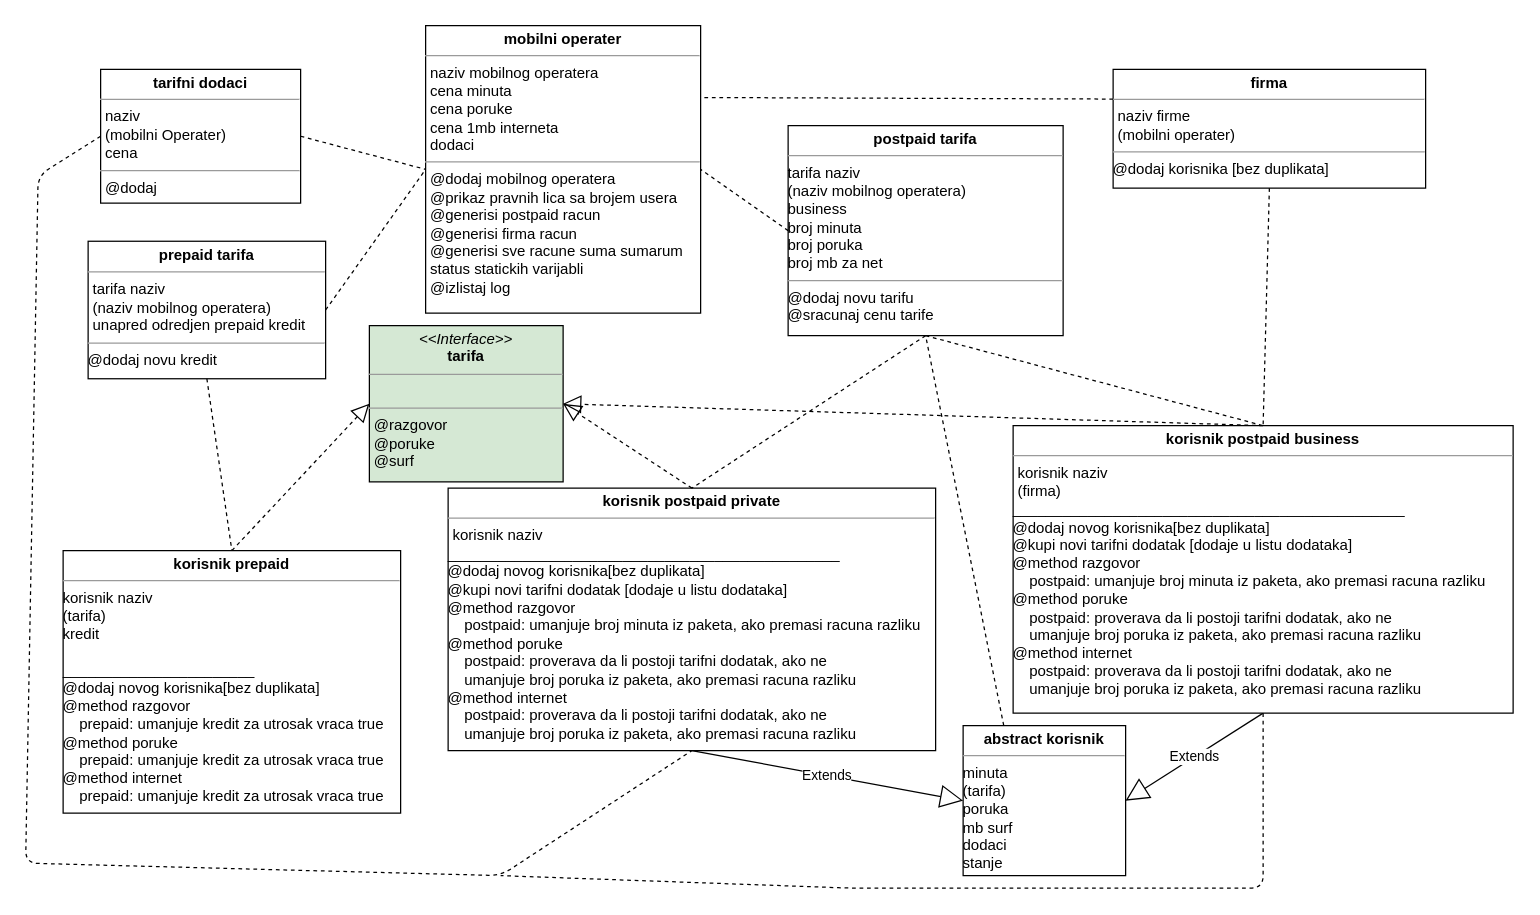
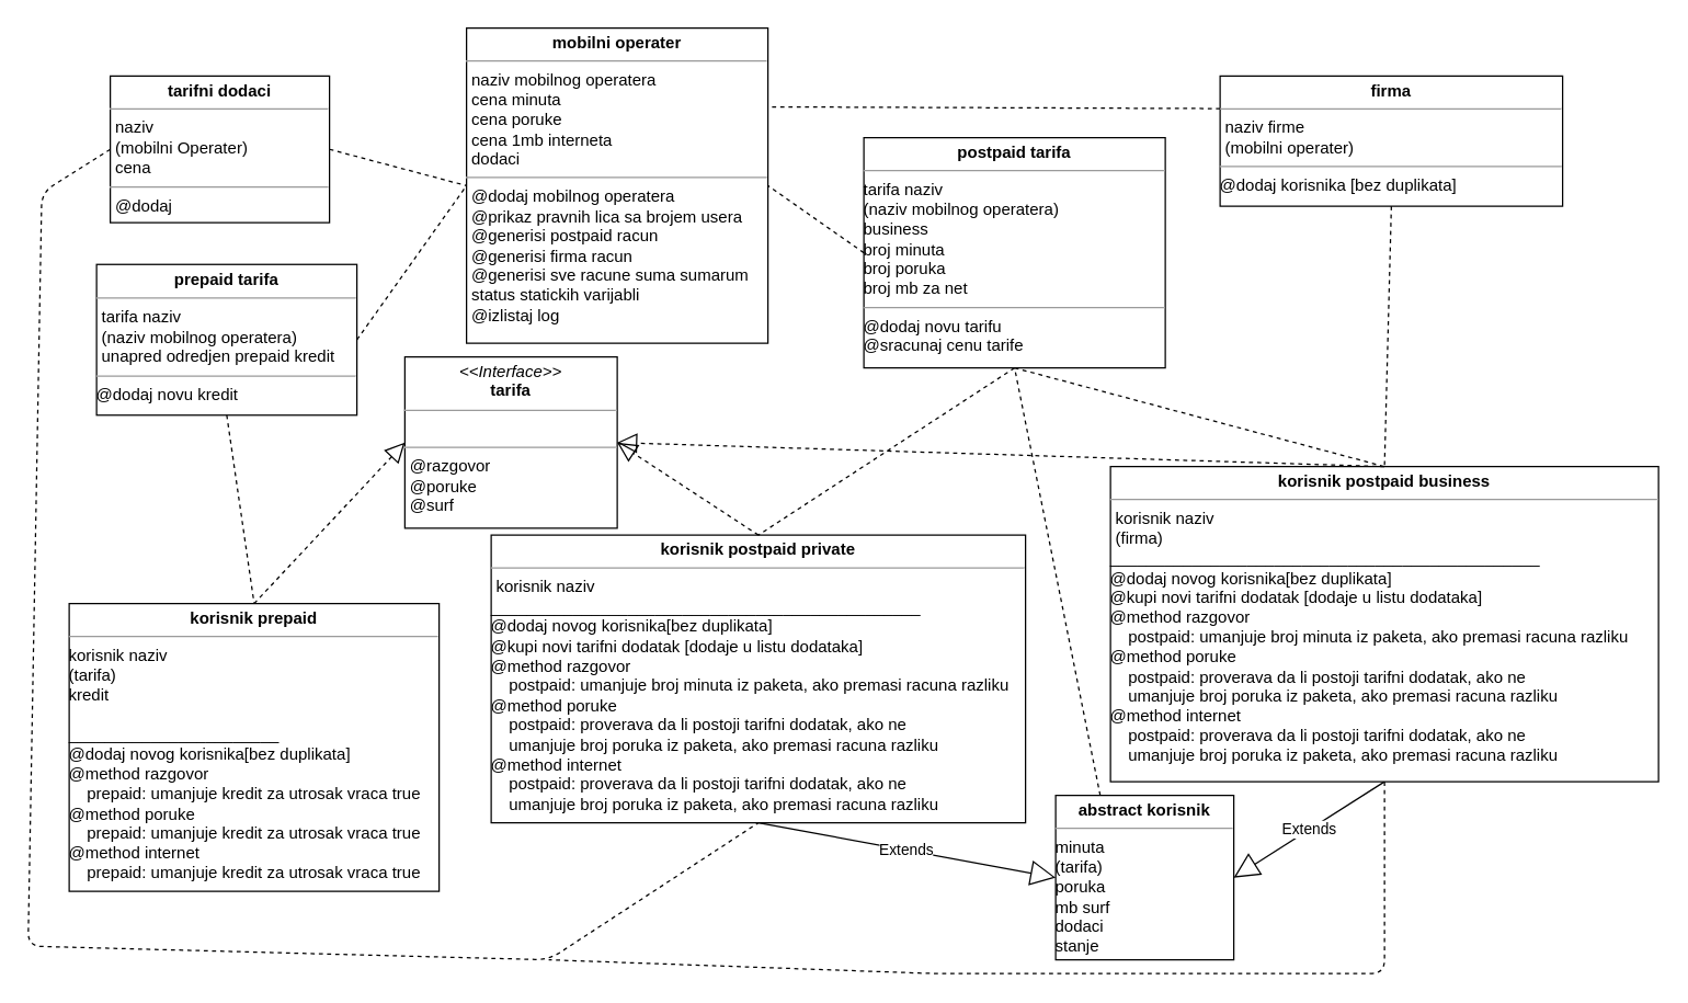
  <mxCell id="0" />
  <mxCell id="1" parent="0" />
  <mxCell id="2" value="&lt;p style=&quot;margin: 0px ; margin-top: 4px ; text-align: center&quot;&gt;&lt;b&gt;mobilni operater&lt;/b&gt;&lt;br&gt;&lt;/p&gt;&lt;hr size=&quot;1&quot;&gt;&lt;p style=&quot;margin: 0px ; margin-left: 4px&quot;&gt;naziv mobilnog operatera&lt;br&gt;&lt;/p&gt;&lt;p style=&quot;margin: 0px ; margin-left: 4px&quot;&gt;cena minuta&lt;/p&gt;&lt;p style=&quot;margin: 0px ; margin-left: 4px&quot;&gt;cena poruke&lt;/p&gt;&lt;p style=&quot;margin: 0px ; margin-left: 4px&quot;&gt;cena 1mb interneta&lt;/p&gt;&lt;p style=&quot;margin: 0px ; margin-left: 4px&quot;&gt;dodaci&lt;br&gt;&lt;/p&gt;&lt;hr size=&quot;1&quot;&gt;&lt;p style=&quot;margin: 0px ; margin-left: 4px&quot;&gt;@dodaj mobilnog operatera&lt;/p&gt;&lt;p style=&quot;margin: 0px ; margin-left: 4px&quot;&gt;@prikaz pravnih lica sa brojem usera&lt;/p&gt;&lt;p style=&quot;margin: 0px ; margin-left: 4px&quot;&gt;@generisi postpaid racun&lt;/p&gt;&lt;p style=&quot;margin: 0px ; margin-left: 4px&quot;&gt;@generisi firma racun&lt;br&gt;&lt;/p&gt;&lt;p style=&quot;margin: 0px ; margin-left: 4px&quot;&gt;@generisi sve racune suma sumarum&lt;/p&gt;&lt;p style=&quot;margin: 0px ; margin-left: 4px&quot;&gt;status statickih varijabli&lt;br&gt;&lt;/p&gt;&lt;p style=&quot;margin: 0px ; margin-left: 4px&quot;&gt;@izlistaj log&lt;br&gt;&lt;/p&gt;&lt;p style=&quot;margin: 0px ; margin-left: 4px&quot;&gt;&lt;br&gt;&lt;/p&gt;" style="verticalAlign=top;align=left;overflow=fill;fontSize=12;fontFamily=Helvetica;html=1;" parent="1" vertex="1"><mxGeometry x="340" y="20" width="220" height="230" as="geometry" /></mxCell>
  <mxCell id="3" value="&lt;p style=&quot;margin: 0px ; margin-top: 4px ; text-align: center&quot;&gt;&lt;b&gt;korisnik postpaid private&lt;/b&gt;&lt;br&gt;&lt;/p&gt;&lt;hr size=&quot;1&quot;&gt;&lt;p style=&quot;margin: 0px ; margin-left: 4px&quot;&gt;korisnik naziv&lt;br&gt;&lt;/p&gt;_______________________________________________&lt;br&gt;&lt;div&gt;@dodaj novog korisnika[bez duplikata]&lt;/div&gt;&lt;div&gt;@kupi novi tarifni dodatak [dodaje u listu dodataka]&lt;/div&gt;&lt;div&gt;&lt;div&gt;@method razgovor&lt;br&gt;&lt;/div&gt;&lt;div&gt;&amp;nbsp;&amp;nbsp;&amp;nbsp; postpaid: umanjuje broj minuta iz paketa, ako premasi racuna razliku&lt;br&gt;&lt;/div&gt;&lt;div&gt;@method poruke&lt;br&gt;&lt;/div&gt;&lt;div&gt;&amp;nbsp;&amp;nbsp;&amp;nbsp; postpaid: proverava da li postoji tarifni dodatak, ako ne&lt;br&gt;&lt;/div&gt;&lt;div&gt;&amp;nbsp;&amp;nbsp;&amp;nbsp; umanjuje broj poruka iz paketa, ako premasi racuna razliku&lt;br&gt;&lt;/div&gt;&lt;div&gt;@method internet&lt;br&gt;&lt;/div&gt;&lt;div&gt;&amp;nbsp;&amp;nbsp;&amp;nbsp; postpaid: proverava da li postoji tarifni dodatak, ako ne&lt;br&gt;&lt;/div&gt;&lt;div&gt;&amp;nbsp;&amp;nbsp;&amp;nbsp; umanjuje broj poruka iz paketa, ako premasi racuna razliku&lt;/div&gt;&lt;/div&gt;" style="verticalAlign=top;align=left;overflow=fill;fontSize=12;fontFamily=Helvetica;html=1;" parent="1" vertex="1"><mxGeometry x="358" y="390" width="390" height="210" as="geometry" /></mxCell>
  <mxCell id="4" value="&lt;p style=&quot;margin: 0px ; margin-top: 4px ; text-align: center&quot;&gt;&lt;b&gt;firma&lt;/b&gt;&lt;br&gt;&lt;/p&gt;&lt;hr size=&quot;1&quot;&gt;&lt;p style=&quot;margin: 0px ; margin-left: 4px&quot;&gt;naziv firme&lt;/p&gt;&lt;p style=&quot;margin: 0px ; margin-left: 4px&quot;&gt;(mobilni operater)&lt;/p&gt;&lt;hr size=&quot;1&quot;&gt;&lt;div&gt;@dodaj korisnika [bez duplikata]&lt;/div&gt;" style="verticalAlign=top;align=left;overflow=fill;fontSize=12;fontFamily=Helvetica;html=1;" parent="1" vertex="1"><mxGeometry x="890" y="55" width="250" height="95" as="geometry" /></mxCell>
  <mxCell id="5" value="&lt;p style=&quot;margin: 0px ; margin-top: 4px ; text-align: center&quot;&gt;&lt;b&gt;postpaid tarifa&lt;/b&gt;&lt;br&gt;&lt;/p&gt;&lt;hr size=&quot;1&quot;&gt;&lt;div&gt;tarifa naziv&lt;br&gt;&lt;/div&gt;&lt;div&gt;(naziv mobilnog operatera)&lt;/div&gt;&lt;div&gt;business&lt;br&gt;&lt;/div&gt;&lt;div&gt;broj minuta&lt;/div&gt;&lt;div&gt;broj poruka&lt;/div&gt;&lt;div&gt;broj mb za net&lt;/div&gt;&lt;hr size=&quot;1&quot;&gt;&lt;div&gt;@dodaj novu tarifu&lt;/div&gt;&lt;div&gt;@sracunaj cenu tarife&lt;br&gt;&lt;/div&gt;" style="verticalAlign=top;align=left;overflow=fill;fontSize=12;fontFamily=Helvetica;html=1;" parent="1" vertex="1"><mxGeometry x="630" y="100" width="220" height="168" as="geometry" /></mxCell>
  <mxCell id="6" value="&lt;p style=&quot;margin: 0px ; margin-top: 4px ; text-align: center&quot;&gt;&lt;b&gt;prepaid tarifa&lt;/b&gt;&lt;br&gt;&lt;/p&gt;&lt;hr size=&quot;1&quot;&gt;&lt;p style=&quot;margin: 0px ; margin-left: 4px&quot;&gt;tarifa naziv&lt;br&gt;&lt;/p&gt;&lt;p style=&quot;margin: 0px ; margin-left: 4px&quot;&gt;(naziv mobilnog operatera)&lt;/p&gt;&lt;p style=&quot;margin: 0px ; margin-left: 4px&quot;&gt;unapred odredjen prepaid kredit&lt;/p&gt;&lt;hr size=&quot;1&quot;&gt;&lt;div&gt;@dodaj novu kredit&lt;/div&gt;" style="verticalAlign=top;align=left;overflow=fill;fontSize=12;fontFamily=Helvetica;html=1;" parent="1" vertex="1"><mxGeometry x="70" y="192.5" width="190" height="110" as="geometry" /></mxCell>
- <mxCell id="7" value="&lt;p style=&quot;margin: 0px ; margin-top: 4px ; text-align: center&quot;&gt;&lt;i&gt;&amp;lt;&amp;lt;Interface&amp;gt;&amp;gt;&lt;/i&gt;&lt;br&gt;&lt;b&gt;tarifa&lt;/b&gt;&lt;/p&gt;&lt;hr size=&quot;1&quot;&gt;&lt;p style=&quot;margin: 0px ; margin-left: 4px&quot;&gt;&lt;br&gt;&lt;/p&gt;&lt;hr size=&quot;1&quot;&gt;&lt;p style=&quot;margin: 0px ; margin-left: 4px&quot;&gt;@razgovor&lt;/p&gt;&lt;p style=&quot;margin: 0px ; margin-left: 4px&quot;&gt;@poruke&lt;/p&gt;&lt;p style=&quot;margin: 0px ; margin-left: 4px&quot;&gt;@surf&lt;br&gt;&lt;/p&gt;" style="verticalAlign=top;align=left;overflow=fill;fontSize=12;fontFamily=Helvetica;html=1;fillColor=#d5e8d4;" parent="1" vertex="1"><mxGeometry x="295" y="260" width="155" height="125" as="geometry" /></mxCell>
+ <mxCell id="7" value="&lt;p style=&quot;margin: 0px ; margin-top: 4px ; text-align: center&quot;&gt;&lt;i&gt;&amp;lt;&amp;lt;Interface&amp;gt;&amp;gt;&lt;/i&gt;&lt;br&gt;&lt;b&gt;tarifa&lt;/b&gt;&lt;/p&gt;&lt;hr size=&quot;1&quot;&gt;&lt;p style=&quot;margin: 0px ; margin-left: 4px&quot;&gt;&lt;br&gt;&lt;/p&gt;&lt;hr size=&quot;1&quot;&gt;&lt;p style=&quot;margin: 0px ; margin-left: 4px&quot;&gt;@razgovor&lt;/p&gt;&lt;p style=&quot;margin: 0px ; margin-left: 4px&quot;&gt;@poruke&lt;/p&gt;&lt;p style=&quot;margin: 0px ; margin-left: 4px&quot;&gt;@surf&lt;br&gt;&lt;/p&gt;" style="verticalAlign=top;align=left;overflow=fill;fontSize=12;fontFamily=Helvetica;html=1;" parent="1" vertex="1"><mxGeometry x="295" y="260" width="155" height="125" as="geometry" /></mxCell>
  <mxCell id="8" value="" style="endArrow=block;dashed=1;endFill=0;endSize=12;html=1;entryX=0;entryY=0.5;entryDx=0;entryDy=0;exitX=0.5;exitY=0;exitDx=0;exitDy=0;" parent="1" source="10" target="7" edge="1"><mxGeometry width="160" relative="1" as="geometry"><mxPoint x="560" y="460" as="sourcePoint" /><mxPoint x="410" y="450" as="targetPoint" /></mxGeometry></mxCell>
  <mxCell id="9" value="" style="endArrow=block;dashed=1;endFill=0;endSize=12;html=1;entryX=1;entryY=0.5;entryDx=0;entryDy=0;exitX=0.5;exitY=0;exitDx=0;exitDy=0;" parent="1" source="3" target="7" edge="1"><mxGeometry width="160" relative="1" as="geometry"><mxPoint x="590" y="460" as="sourcePoint" /><mxPoint x="190" y="850" as="targetPoint" /></mxGeometry></mxCell>
  <mxCell id="10" value="&lt;p style=&quot;margin: 0px ; margin-top: 4px ; text-align: center&quot;&gt;&lt;b&gt;korisnik prepaid&lt;/b&gt;&lt;br&gt;&lt;/p&gt;&lt;hr size=&quot;1&quot;&gt;&lt;div&gt;korisnik naziv&lt;br&gt;&lt;/div&gt;&lt;div&gt;(tarifa)&lt;/div&gt;&lt;div&gt;kredit&lt;br&gt;&lt;/div&gt;&lt;div&gt;&lt;br&gt;&lt;/div&gt;&lt;div&gt;_______________________&lt;br&gt;&lt;/div&gt;&lt;div&gt;@dodaj novog korisnika[bez duplikata]&lt;/div&gt;&lt;div&gt;&lt;div&gt;@method razgovor&lt;br&gt;&lt;/div&gt;&lt;div&gt;&amp;nbsp;&amp;nbsp;&amp;nbsp; prepaid: umanjuje kredit za utrosak vraca true&lt;br&gt;&lt;/div&gt;&lt;div&gt;@method poruke&lt;br&gt;&lt;/div&gt;&lt;div&gt;&amp;nbsp;&amp;nbsp;&amp;nbsp; prepaid: umanjuje kredit za utrosak vraca true&lt;br&gt;&lt;/div&gt;&lt;div&gt;@method internet&lt;br&gt;&lt;/div&gt;&lt;div&gt;&amp;nbsp;&amp;nbsp;&amp;nbsp; prepaid: umanjuje kredit za utrosak vraca true&lt;/div&gt;&lt;/div&gt;" style="verticalAlign=top;align=left;overflow=fill;fontSize=12;fontFamily=Helvetica;html=1;" parent="1" vertex="1"><mxGeometry x="50" y="440" width="270" height="210" as="geometry" /></mxCell>
  <mxCell id="11" value="" style="endArrow=none;dashed=1;html=1;entryX=1;entryY=0.25;entryDx=0;entryDy=0;exitX=0;exitY=0.25;exitDx=0;exitDy=0;" parent="1" source="4" target="2" edge="1"><mxGeometry width="50" height="50" relative="1" as="geometry"><mxPoint x="60" y="790" as="sourcePoint" /><mxPoint x="110" y="740" as="targetPoint" /></mxGeometry></mxCell>
  <mxCell id="12" value="" style="endArrow=none;dashed=1;html=1;entryX=0.5;entryY=0;entryDx=0;entryDy=0;exitX=0.5;exitY=1;exitDx=0;exitDy=0;" parent="1" source="6" target="10" edge="1"><mxGeometry width="50" height="50" relative="1" as="geometry"><mxPoint x="50" y="900" as="sourcePoint" /><mxPoint x="100" y="850" as="targetPoint" /></mxGeometry></mxCell>
  <mxCell id="13" value="" style="endArrow=none;dashed=1;html=1;entryX=0.5;entryY=0;entryDx=0;entryDy=0;exitX=0.5;exitY=1;exitDx=0;exitDy=0;" parent="1" source="5" target="3" edge="1"><mxGeometry width="50" height="50" relative="1" as="geometry"><mxPoint x="880" y="540" as="sourcePoint" /><mxPoint x="100" y="850" as="targetPoint" /></mxGeometry></mxCell>
  <mxCell id="14" value="" style="endArrow=none;dashed=1;html=1;entryX=0;entryY=0.5;entryDx=0;entryDy=0;exitX=1;exitY=0.5;exitDx=0;exitDy=0;" parent="1" source="6" target="2" edge="1"><mxGeometry width="50" height="50" relative="1" as="geometry"><mxPoint x="50" y="900" as="sourcePoint" /><mxPoint x="100" y="850" as="targetPoint" /></mxGeometry></mxCell>
  <mxCell id="15" value="" style="endArrow=none;dashed=1;html=1;entryX=1;entryY=0.5;entryDx=0;entryDy=0;exitX=0;exitY=0.5;exitDx=0;exitDy=0;" parent="1" source="5" target="2" edge="1"><mxGeometry width="50" height="50" relative="1" as="geometry"><mxPoint x="50" y="900" as="sourcePoint" /><mxPoint x="100" y="850" as="targetPoint" /></mxGeometry></mxCell>
  <mxCell id="16" value="&lt;p style=&quot;margin: 0px ; margin-top: 4px ; text-align: center&quot;&gt;&lt;b&gt;abstract korisnik&lt;br&gt;&lt;/b&gt;&lt;/p&gt;&lt;hr size=&quot;1&quot;&gt;&lt;div&gt;minuta&lt;/div&gt;&lt;div&gt;(tarifa)&lt;br&gt;&lt;/div&gt;&lt;div&gt;poruka&lt;/div&gt;&lt;div&gt;mb surf&lt;/div&gt;&lt;div&gt;dodaci&lt;/div&gt;&lt;div&gt;stanje&lt;br&gt;&lt;/div&gt;&lt;p&gt;&lt;br&gt;&lt;/p&gt;" style="verticalAlign=top;align=left;overflow=fill;fontSize=12;fontFamily=Helvetica;html=1;" parent="1" vertex="1"><mxGeometry x="770" y="580" width="130" height="120" as="geometry" /></mxCell>
  <mxCell id="17" value="Extends" style="endArrow=block;endSize=16;endFill=0;html=1;exitX=0.5;exitY=1;exitDx=0;exitDy=0;entryX=1;entryY=0.5;entryDx=0;entryDy=0;" parent="1" source="19" target="16" edge="1"><mxGeometry width="160" relative="1" as="geometry"><mxPoint x="60" y="850" as="sourcePoint" /><mxPoint x="220" y="850" as="targetPoint" /></mxGeometry></mxCell>
  <mxCell id="18" value="Extends" style="endArrow=block;endSize=16;endFill=0;html=1;exitX=0.5;exitY=1;exitDx=0;exitDy=0;entryX=0;entryY=0.5;entryDx=0;entryDy=0;" parent="1" source="3" target="16" edge="1"><mxGeometry width="160" relative="1" as="geometry"><mxPoint x="60" y="850" as="sourcePoint" /><mxPoint x="220" y="850" as="targetPoint" /></mxGeometry></mxCell>
  <mxCell id="19" value="&lt;p style=&quot;margin: 0px ; margin-top: 4px ; text-align: center&quot;&gt;&lt;b&gt;korisnik postpaid business&lt;/b&gt;&lt;br&gt;&lt;/p&gt;&lt;hr size=&quot;1&quot;&gt;&lt;p style=&quot;margin: 0px ; margin-left: 4px&quot;&gt;korisnik naziv&lt;br&gt;&lt;/p&gt;&lt;p style=&quot;margin: 0px ; margin-left: 4px&quot;&gt;(firma)&lt;br&gt;&lt;/p&gt;_______________________________________________&lt;br&gt;&lt;div&gt;@dodaj novog korisnika[bez duplikata]&lt;/div&gt;&lt;div&gt;@kupi novi tarifni dodatak [dodaje u listu dodataka]&lt;/div&gt;&lt;div&gt;&lt;div&gt;&lt;div&gt;@method razgovor&lt;br&gt;&lt;/div&gt;&lt;div&gt;&amp;nbsp;&amp;nbsp;&amp;nbsp; postpaid: umanjuje broj minuta iz paketa, ako premasi racuna razliku&lt;br&gt;&lt;/div&gt;&lt;div&gt;@method poruke&lt;br&gt;&lt;/div&gt;&lt;div&gt;&amp;nbsp;&amp;nbsp;&amp;nbsp; postpaid: proverava da li postoji tarifni dodatak, ako ne&lt;br&gt;&lt;/div&gt;&lt;div&gt;&amp;nbsp;&amp;nbsp;&amp;nbsp; umanjuje broj poruka iz paketa, ako premasi racuna razliku&lt;br&gt;&lt;/div&gt;&lt;div&gt;@method internet&lt;br&gt;&lt;/div&gt;&lt;div&gt;&amp;nbsp;&amp;nbsp;&amp;nbsp; postpaid: proverava da li postoji tarifni dodatak, ako ne&lt;br&gt;&lt;/div&gt;&lt;div&gt;&amp;nbsp;&amp;nbsp;&amp;nbsp; umanjuje broj poruka iz paketa, ako premasi racuna razliku&lt;/div&gt;&lt;/div&gt;&lt;/div&gt;" style="verticalAlign=top;align=left;overflow=fill;fontSize=12;fontFamily=Helvetica;html=1;" parent="1" vertex="1"><mxGeometry x="810" y="340" width="400" height="230" as="geometry" /></mxCell>
  <mxCell id="20" value="" style="endArrow=none;dashed=1;html=1;exitX=0.5;exitY=1;exitDx=0;exitDy=0;entryX=0.5;entryY=0;entryDx=0;entryDy=0;" parent="1" source="5" target="19" edge="1"><mxGeometry width="50" height="50" relative="1" as="geometry"><mxPoint x="60" y="850" as="sourcePoint" /><mxPoint x="110" y="800" as="targetPoint" /></mxGeometry></mxCell>
  <mxCell id="21" value="" style="endArrow=block;dashed=1;endFill=0;endSize=12;html=1;exitX=0.5;exitY=0;exitDx=0;exitDy=0;entryX=1;entryY=0.5;entryDx=0;entryDy=0;" parent="1" source="19" target="7" edge="1"><mxGeometry width="160" relative="1" as="geometry"><mxPoint x="50" y="760" as="sourcePoint" /><mxPoint x="210" y="760" as="targetPoint" /></mxGeometry></mxCell>
  <mxCell id="22" value="" style="endArrow=none;dashed=1;html=1;entryX=0.5;entryY=0;entryDx=0;entryDy=0;exitX=0.5;exitY=1;exitDx=0;exitDy=0;" parent="1" source="4" target="19" edge="1"><mxGeometry width="50" height="50" relative="1" as="geometry"><mxPoint x="1070" y="280" as="sourcePoint" /><mxPoint x="130" y="900" as="targetPoint" /></mxGeometry></mxCell>
  <mxCell id="23" value="&lt;p style=&quot;margin: 0px ; margin-top: 4px ; text-align: center&quot;&gt;&lt;b&gt;tarifni dodaci&lt;/b&gt;&lt;br&gt;&lt;/p&gt;&lt;hr size=&quot;1&quot;&gt;&lt;p style=&quot;margin: 0px ; margin-left: 4px&quot;&gt;naziv&lt;/p&gt;&lt;p style=&quot;margin: 0px ; margin-left: 4px&quot;&gt;(mobilni Operater)&lt;/p&gt;&lt;p style=&quot;margin: 0px ; margin-left: 4px&quot;&gt;cena&lt;br&gt;&lt;/p&gt;&lt;hr size=&quot;1&quot;&gt;&lt;p style=&quot;margin: 0px ; margin-left: 4px&quot;&gt;@dodaj&lt;/p&gt;" style="verticalAlign=top;align=left;overflow=fill;fontSize=12;fontFamily=Helvetica;html=1;" parent="1" vertex="1"><mxGeometry x="80" y="55" width="160" height="107" as="geometry" /></mxCell>
  <mxCell id="24" value="" style="endArrow=none;dashed=1;html=1;entryX=0;entryY=0.5;entryDx=0;entryDy=0;exitX=1;exitY=0.5;exitDx=0;exitDy=0;" parent="1" source="23" target="2" edge="1"><mxGeometry width="50" height="50" relative="1" as="geometry"><mxPoint x="90" y="310" as="sourcePoint" /><mxPoint x="120" y="360" as="targetPoint" /></mxGeometry></mxCell>
  <mxCell id="25" value="" style="endArrow=none;dashed=1;html=1;exitX=0;exitY=0.5;exitDx=0;exitDy=0;entryX=0.5;entryY=1;entryDx=0;entryDy=0;" edge="1" parent="1" source="23" target="3"><mxGeometry width="50" height="50" relative="1" as="geometry"><mxPoint x="90" y="390" as="sourcePoint" /><mxPoint x="440" y="690" as="targetPoint" /><Array as="points"><mxPoint x="30" y="140" /><mxPoint x="20" y="690" /><mxPoint x="400" y="700" /></Array></mxGeometry></mxCell>
  <mxCell id="26" value="" style="endArrow=none;dashed=1;html=1;exitX=0.5;exitY=1;exitDx=0;exitDy=0;" edge="1" parent="1" source="19"><mxGeometry width="50" height="50" relative="1" as="geometry"><mxPoint x="980" y="770" as="sourcePoint" /><mxPoint x="400" y="700" as="targetPoint" /><Array as="points"><mxPoint x="1010" y="710" /><mxPoint x="680" y="710" /></Array></mxGeometry></mxCell>
  <mxCell id="27" value="" style="endArrow=none;dashed=1;html=1;entryX=0.5;entryY=1;entryDx=0;entryDy=0;exitX=0.25;exitY=0;exitDx=0;exitDy=0;" edge="1" parent="1" source="16" target="5"><mxGeometry width="50" height="50" relative="1" as="geometry"><mxPoint x="20" y="840" as="sourcePoint" /><mxPoint x="70" y="790" as="targetPoint" /></mxGeometry></mxCell>
